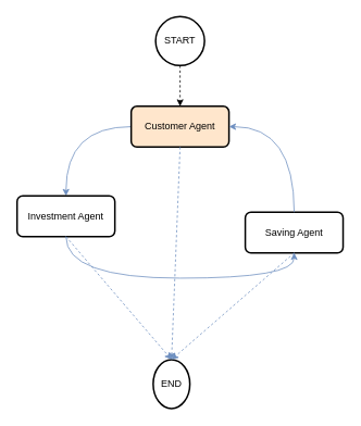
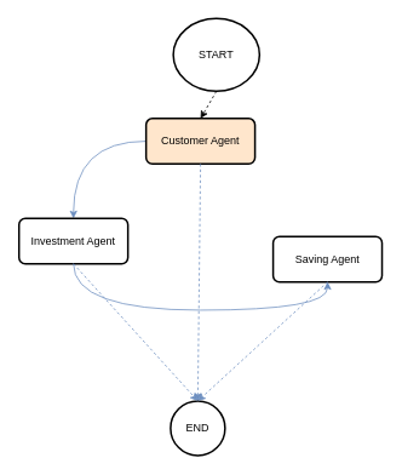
  <mxCell id="0" />
  <mxCell id="1" parent="0" />
  <mxCell id="2" style="edgeStyle=none;html=1;exitX=0.5;exitY=1;exitDx=0;exitDy=0;exitPerimeter=0;entryX=0.5;entryY=0;entryDx=0;entryDy=0;dashed=1;" parent="1" source="3" target="6" edge="1"><mxGeometry relative="1" as="geometry" /></mxCell>
- <mxCell id="3" value="START" style="strokeWidth=2;html=1;shape=mxgraph.flowchart.start_2;whiteSpace=wrap;" parent="1" vertex="1"><mxGeometry x="190" y="20" width="60" height="60" as="geometry" /></mxCell>
- <mxCell id="4" value="END" style="strokeWidth=2;html=1;shape=mxgraph.flowchart.start_2;whiteSpace=wrap;" parent="1" vertex="1"><mxGeometry x="187" y="441" width="45" height="60" as="geometry" /></mxCell>
+ <mxCell id="3" value="START" style="strokeWidth=2;html=1;shape=mxgraph.flowchart.start_2;whiteSpace=wrap;" parent="1" vertex="1"><mxGeometry x="190" y="20" width="95" height="80" as="geometry" /></mxCell>
+ <mxCell id="4" value="END" style="strokeWidth=2;html=1;shape=mxgraph.flowchart.start_2;whiteSpace=wrap;" parent="1" vertex="1"><mxGeometry x="187" y="441" width="60" height="60" as="geometry" /></mxCell>
  <mxCell id="5" style="html=1;exitX=0;exitY=0.5;exitDx=0;exitDy=0;entryX=0.5;entryY=0;entryDx=0;entryDy=0;startArrow=none;startFill=0;fillColor=#dae8fc;strokeColor=#6c8ebf;edgeStyle=orthogonalEdgeStyle;curved=1;" parent="1" source="6" target="7" edge="1"><mxGeometry relative="1" as="geometry" /></mxCell>
  <mxCell id="6" value="Customer Agent" style="rounded=1;whiteSpace=wrap;html=1;absoluteArcSize=1;arcSize=14;strokeWidth=2;fillColor=#ffe6cc;" parent="1" vertex="1"><mxGeometry x="160" y="130" width="120" height="50" as="geometry" /></mxCell>
  <mxCell id="7" value="Investment Agent&lt;span style=&quot;color: rgba(0, 0, 0, 0); font-family: monospace; font-size: 0px; text-align: start;&quot;&gt;%3CmxGraphModel%3E%3Croot%3E%3CmxCell%20id%3D%220%22%2F%3E%3CmxCell%20id%3D%221%22%20parent%3D%220%22%2F%3E%3CmxCell%20id%3D%222%22%20value%3D%22Customer%20Agent%22%20style%3D%22rounded%3D1%3BwhiteSpace%3Dwrap%3Bhtml%3D1%3BabsoluteArcSize%3D1%3BarcSize%3D14%3BstrokeWidth%3D2%3B%22%20vertex%3D%221%22%20parent%3D%221%22%3E%3CmxGeometry%20x%3D%22370%22%20y%3D%22190%22%20width%3D%22120%22%20height%3D%2250%22%20as%3D%22geometry%22%2F%3E%3C%2FmxCell%3E%3C%2Froot%3E%3C%2FmxGraphModel%3E&lt;/span&gt;" style="rounded=1;whiteSpace=wrap;html=1;absoluteArcSize=1;arcSize=14;strokeWidth=2;" parent="1" vertex="1"><mxGeometry x="20" y="240" width="120" height="50" as="geometry" /></mxCell>
  <mxCell id="8" value="Saving Agent" style="rounded=1;whiteSpace=wrap;html=1;absoluteArcSize=1;arcSize=14;strokeWidth=2;" parent="1" vertex="1"><mxGeometry x="300" y="260" width="120" height="50" as="geometry" /></mxCell>
  <mxCell id="9" style="html=1;entryX=0.5;entryY=1;entryDx=0;entryDy=0;startArrow=none;startFill=0;fillColor=#dae8fc;strokeColor=#6c8ebf;exitX=0.5;exitY=1;exitDx=0;exitDy=0;edgeStyle=orthogonalEdgeStyle;curved=1;" parent="1" source="7" target="8" edge="1"><mxGeometry relative="1" as="geometry"><mxPoint x="53" y="355" as="sourcePoint" /><mxPoint x="120" y="250" as="targetPoint" /><Array as="points"><mxPoint x="80" y="341" /><mxPoint x="360" y="341" /></Array></mxGeometry></mxCell>
- <mxCell id="10" style="html=1;entryX=0.5;entryY=0;entryDx=0;entryDy=0;startArrow=classic;startFill=1;fillColor=#dae8fc;strokeColor=#6c8ebf;edgeStyle=orthogonalEdgeStyle;curved=1;exitX=1;exitY=0.5;exitDx=0;exitDy=0;endArrow=none;endFill=0;" parent="1" source="6" target="8" edge="1"><mxGeometry relative="1" as="geometry"><mxPoint x="220" y="180" as="sourcePoint" /><mxPoint x="130" y="260" as="targetPoint" /></mxGeometry></mxCell>
  <mxCell id="11" style="html=1;entryX=0.5;entryY=0;entryDx=0;entryDy=0;startArrow=none;startFill=0;fillColor=#dae8fc;strokeColor=#6c8ebf;entryPerimeter=0;dashed=1;" parent="1" target="4" edge="1"><mxGeometry relative="1" as="geometry"><mxPoint x="220" y="180" as="sourcePoint" /><mxPoint x="310" y="275" as="targetPoint" /></mxGeometry></mxCell>
  <mxCell id="12" style="html=1;entryX=0.5;entryY=0;entryDx=0;entryDy=0;startArrow=none;startFill=0;fillColor=#dae8fc;strokeColor=#6c8ebf;entryPerimeter=0;exitX=0.5;exitY=1;exitDx=0;exitDy=0;dashed=1;" edge="1" parent="1" source="7" target="4"><mxGeometry relative="1" as="geometry"><mxPoint x="230" y="190" as="sourcePoint" /><mxPoint x="230" y="385" as="targetPoint" /></mxGeometry></mxCell>
  <mxCell id="13" style="html=1;entryX=0.5;entryY=0;entryDx=0;entryDy=0;startArrow=none;startFill=0;fillColor=#dae8fc;strokeColor=#6c8ebf;entryPerimeter=0;exitX=0.5;exitY=1;exitDx=0;exitDy=0;dashed=1;" edge="1" parent="1" source="8" target="4"><mxGeometry relative="1" as="geometry"><mxPoint x="90" y="300" as="sourcePoint" /><mxPoint x="222" y="451" as="targetPoint" /></mxGeometry></mxCell>
